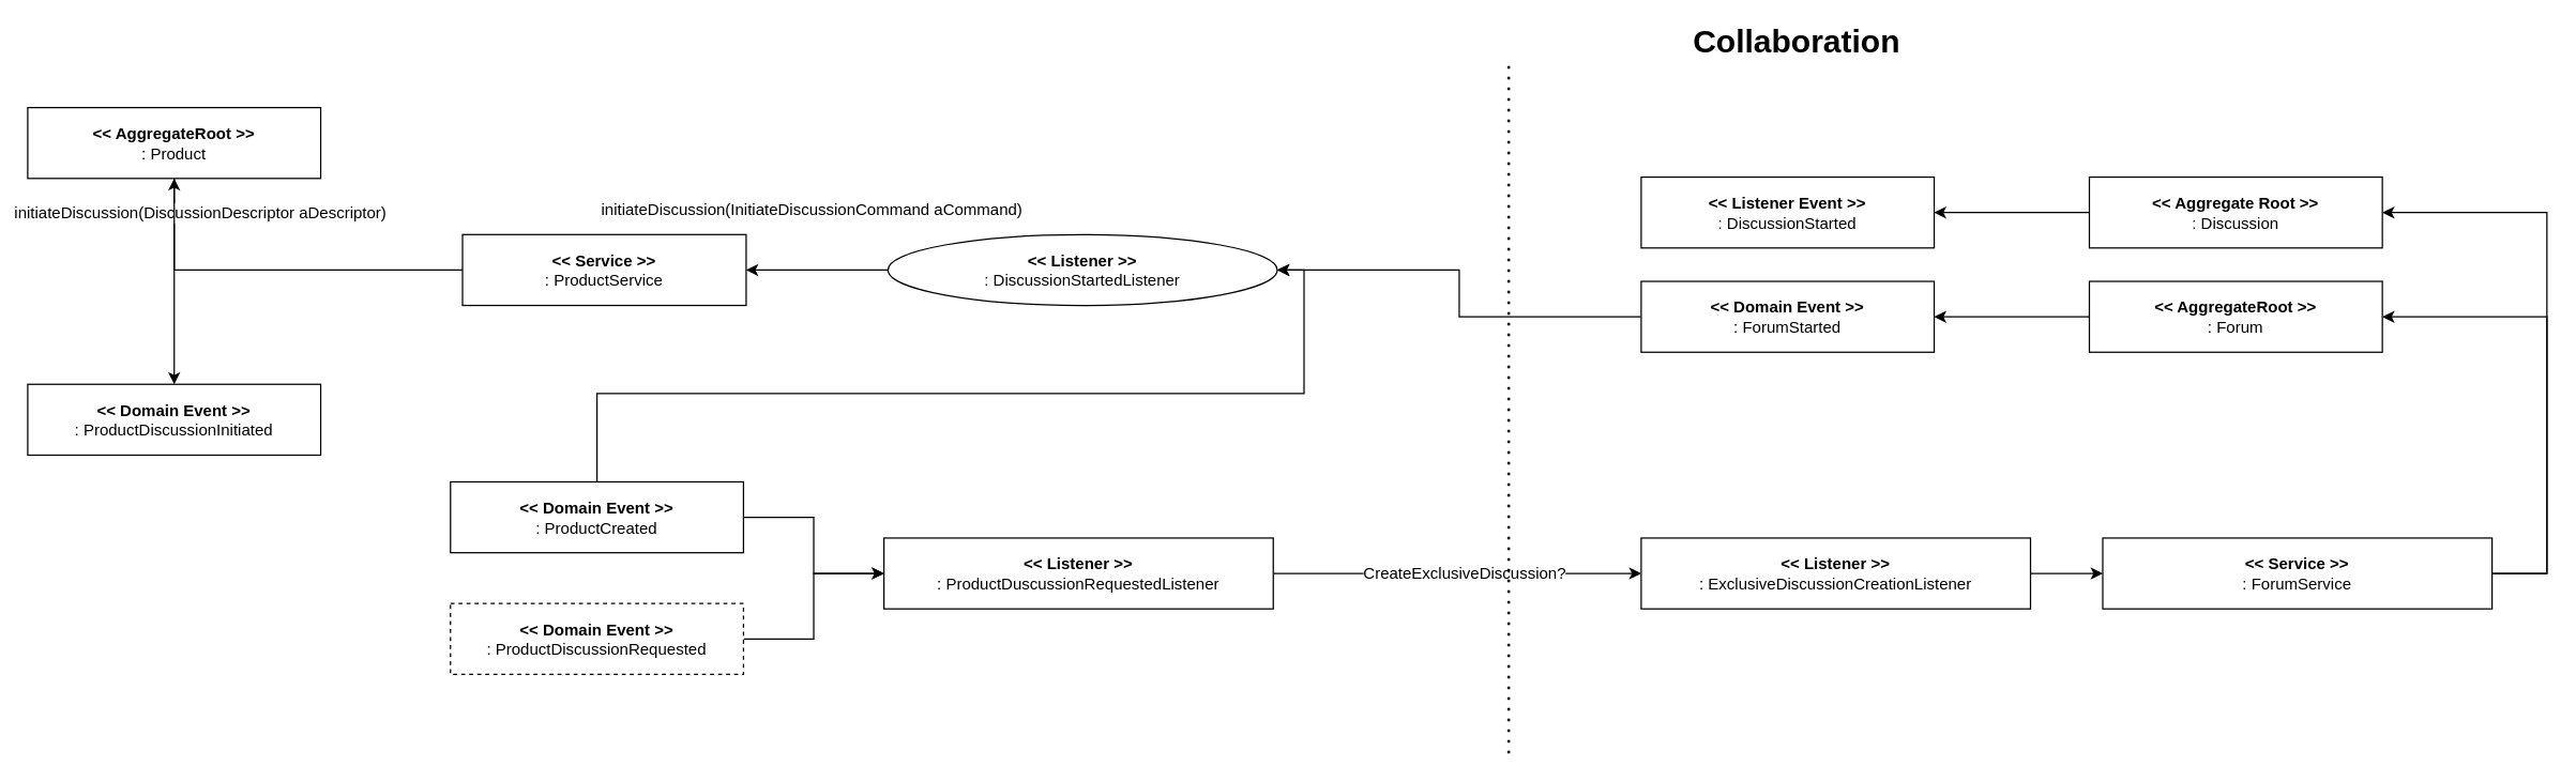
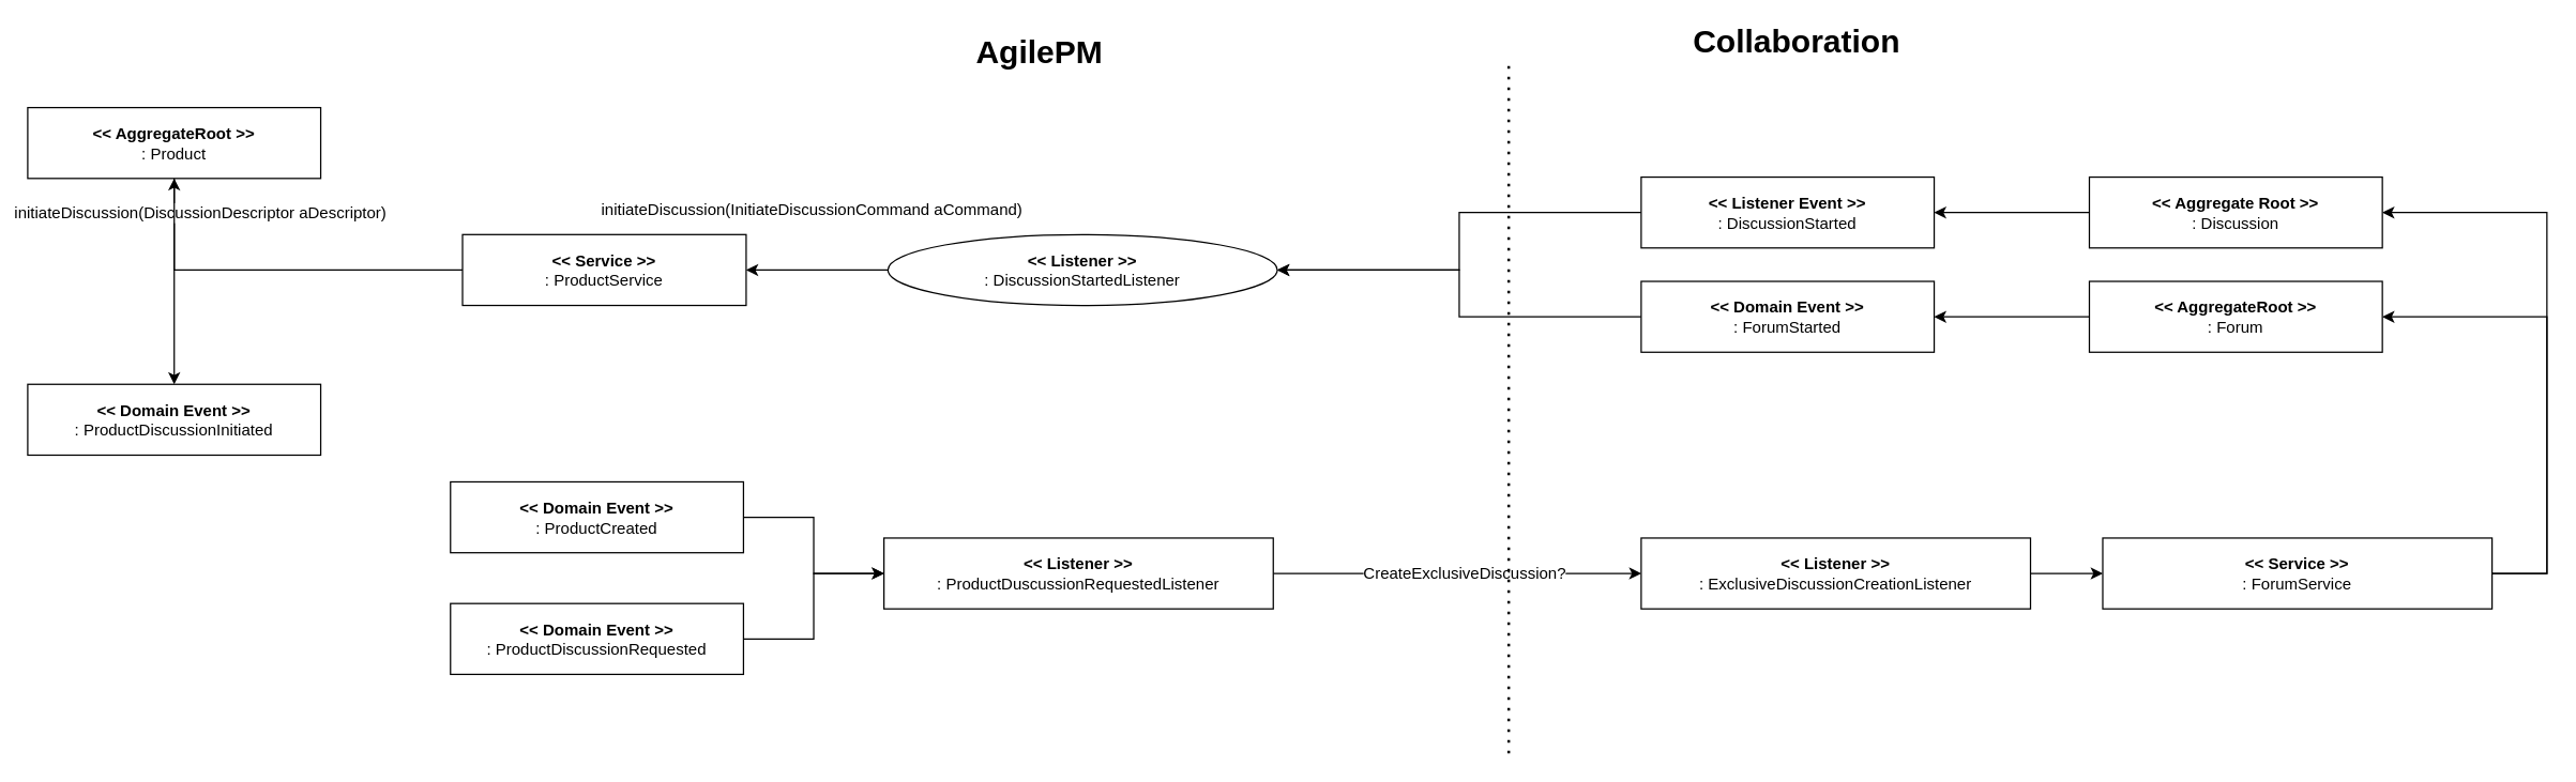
  <mxCell id="0" />
  <mxCell id="1" parent="0" />
  <mxCell id="2" style="edgeStyle=orthogonalEdgeStyle;rounded=0;orthogonalLoop=1;jettySize=auto;html=1;exitX=0;exitY=0.5;exitDx=0;exitDy=0;entryX=1;entryY=0.5;entryDx=0;entryDy=0;fontSize=24;endArrow=none;endFill=0;startArrow=classic;startFill=1;" edge="1" parent="1" source="6" target="9"><mxGeometry relative="1" as="geometry" /></mxCell>
  <mxCell id="3" style="edgeStyle=orthogonalEdgeStyle;rounded=0;orthogonalLoop=1;jettySize=auto;html=1;exitX=0;exitY=0.5;exitDx=0;exitDy=0;entryX=1;entryY=0.5;entryDx=0;entryDy=0;fontSize=24;endArrow=none;endFill=0;startArrow=classic;startFill=1;" edge="1" parent="1" source="6" target="10"><mxGeometry relative="1" as="geometry" /></mxCell>
  <mxCell id="4" style="edgeStyle=orthogonalEdgeStyle;rounded=0;orthogonalLoop=1;jettySize=auto;html=1;exitX=1;exitY=0.5;exitDx=0;exitDy=0;entryX=0;entryY=0.5;entryDx=0;entryDy=0;fontSize=24;startArrow=none;startFill=0;endArrow=classic;endFill=1;" edge="1" parent="1" source="6" target="18"><mxGeometry relative="1" as="geometry" /></mxCell>
  <mxCell id="5" value="&lt;font style=&quot;font-size: 12px;&quot;&gt;CreateExclusiveDiscussion?&lt;/font&gt;" style="edgeLabel;html=1;align=center;verticalAlign=middle;resizable=0;points=[];fontSize=24;" vertex="1" connectable="0" parent="4"><mxGeometry x="-0.142" y="2" relative="1" as="geometry"><mxPoint x="24" y="-2" as="offset" /></mxGeometry></mxCell>
  <mxCell id="6" value="&lt;b&gt;&amp;lt;&amp;lt; Listener &amp;gt;&amp;gt;&lt;/b&gt;&lt;br&gt;: ProductDuscussionRequestedListener" style="rounded=0;whiteSpace=wrap;html=1;" vertex="1" parent="1"><mxGeometry x="660" y="402" width="291" height="53" as="geometry" /></mxCell>
  <mxCell id="7" value="" style="endArrow=none;dashed=1;html=1;dashPattern=1 3;strokeWidth=2;rounded=0;" edge="1" parent="1"><mxGeometry width="50" height="50" relative="1" as="geometry"><mxPoint x="1127" y="563" as="sourcePoint" /><mxPoint x="1127" y="46" as="targetPoint" /></mxGeometry></mxCell>
+ <mxCell id="8" value="&lt;font style=&quot;font-size: 24px;&quot;&gt;&lt;b&gt;AgilePM&lt;/b&gt;&lt;/font&gt;" style="text;html=1;align=center;verticalAlign=middle;resizable=0;points=[];autosize=1;strokeColor=none;fillColor=none;" vertex="1" parent="1"><mxGeometry x="723" y="28" width="105" height="22" as="geometry" /></mxCell>
  <mxCell id="9" value="&lt;b&gt;&amp;lt;&amp;lt; Domain Event &amp;gt;&amp;gt;&lt;/b&gt;&lt;br&gt;: ProductCreated" style="rounded=0;whiteSpace=wrap;html=1;" vertex="1" parent="1"><mxGeometry x="336" y="360" width="219" height="53" as="geometry" /></mxCell>
- <mxCell id="10" value="&lt;b&gt;&amp;lt;&amp;lt; Domain Event &amp;gt;&amp;gt;&lt;/b&gt;&lt;br&gt;: ProductDiscussionRequested" style="rounded=0;whiteSpace=wrap;html=1;dashed=1;" vertex="1" parent="1"><mxGeometry x="336" y="451" width="219" height="53" as="geometry" /></mxCell>
- <mxCell id="11" style="edgeStyle=orthogonalEdgeStyle;rounded=0;orthogonalLoop=1;jettySize=auto;html=1;exitX=1;exitY=0.5;exitDx=0;exitDy=0;fontSize=24;endArrow=none;endFill=0;startArrow=classic;startFill=1;" edge="1" parent="1" source="14" target="9"><mxGeometry relative="1" as="geometry" /></mxCell>
+ <mxCell id="10" value="&lt;b&gt;&amp;lt;&amp;lt; Domain Event &amp;gt;&amp;gt;&lt;/b&gt;&lt;br&gt;: ProductDiscussionRequested" style="rounded=0;whiteSpace=wrap;html=1;" vertex="1" parent="1"><mxGeometry x="336" y="451" width="219" height="53" as="geometry" /></mxCell>
+ <mxCell id="11" style="edgeStyle=orthogonalEdgeStyle;rounded=0;orthogonalLoop=1;jettySize=auto;html=1;exitX=1;exitY=0.5;exitDx=0;exitDy=0;entryX=0;entryY=0.5;entryDx=0;entryDy=0;fontSize=24;endArrow=none;endFill=0;startArrow=classic;startFill=1;" edge="1" parent="1" source="14" target="15"><mxGeometry relative="1" as="geometry" /></mxCell>
  <mxCell id="12" style="edgeStyle=orthogonalEdgeStyle;rounded=0;orthogonalLoop=1;jettySize=auto;html=1;exitX=0;exitY=0.5;exitDx=0;exitDy=0;entryX=1;entryY=0.5;entryDx=0;entryDy=0;fontSize=12;startArrow=none;startFill=0;endArrow=classic;endFill=1;" edge="1" parent="1" source="14" target="30"><mxGeometry relative="1" as="geometry" /></mxCell>
  <mxCell id="13" value="initiateDiscussion(InitiateDiscussionCommand aCommand)" style="edgeLabel;html=1;align=center;verticalAlign=middle;resizable=0;points=[];fontSize=12;" vertex="1" connectable="0" parent="12"><mxGeometry x="0.116" y="-1" relative="1" as="geometry"><mxPoint x="1" y="-44" as="offset" /></mxGeometry></mxCell>
  <mxCell id="14" value="&lt;b&gt;&amp;lt;&amp;lt; Listener &amp;gt;&amp;gt;&lt;/b&gt;&lt;br&gt;: DiscussionStartedListener" style="ellipse;whiteSpace=wrap;html=1;" vertex="1" parent="1"><mxGeometry x="663" y="175" width="291" height="53" as="geometry" /></mxCell>
  <mxCell id="15" value="&lt;b&gt;&amp;lt;&amp;lt; Listener Event &amp;gt;&amp;gt;&lt;/b&gt;&lt;br&gt;: DiscussionStarted" style="rounded=0;whiteSpace=wrap;html=1;" vertex="1" parent="1"><mxGeometry x="1226" y="132" width="219" height="53" as="geometry" /></mxCell>
  <mxCell id="16" value="&lt;font style=&quot;font-size: 24px;&quot;&gt;&lt;b&gt;Collaboration&lt;/b&gt;&lt;/font&gt;" style="text;html=1;align=center;verticalAlign=middle;resizable=0;points=[];autosize=1;strokeColor=none;fillColor=none;" vertex="1" parent="1"><mxGeometry x="1259" y="20" width="165" height="22" as="geometry" /></mxCell>
  <mxCell id="17" style="edgeStyle=orthogonalEdgeStyle;rounded=0;orthogonalLoop=1;jettySize=auto;html=1;exitX=1;exitY=0.5;exitDx=0;exitDy=0;fontSize=12;startArrow=none;startFill=0;endArrow=classic;endFill=1;" edge="1" parent="1" source="18" target="23"><mxGeometry relative="1" as="geometry" /></mxCell>
  <mxCell id="18" value="&lt;b&gt;&amp;lt;&amp;lt; Listener &amp;gt;&amp;gt;&lt;/b&gt;&lt;br&gt;: ExclusiveDiscussionCreationListener" style="rounded=0;whiteSpace=wrap;html=1;" vertex="1" parent="1"><mxGeometry x="1226" y="402" width="291" height="53" as="geometry" /></mxCell>
  <mxCell id="19" style="edgeStyle=orthogonalEdgeStyle;rounded=0;orthogonalLoop=1;jettySize=auto;html=1;exitX=0;exitY=0.5;exitDx=0;exitDy=0;entryX=1;entryY=0.5;entryDx=0;entryDy=0;fontSize=12;startArrow=none;startFill=0;endArrow=classic;endFill=1;" edge="1" parent="1" source="20" target="14"><mxGeometry relative="1" as="geometry" /></mxCell>
  <mxCell id="20" value="&lt;b&gt;&amp;lt;&amp;lt; Domain Event &amp;gt;&amp;gt;&lt;/b&gt;&lt;br&gt;: ForumStarted" style="rounded=0;whiteSpace=wrap;html=1;" vertex="1" parent="1"><mxGeometry x="1226" y="210" width="219" height="53" as="geometry" /></mxCell>
  <mxCell id="21" style="edgeStyle=orthogonalEdgeStyle;rounded=0;orthogonalLoop=1;jettySize=auto;html=1;exitX=1;exitY=0.5;exitDx=0;exitDy=0;entryX=1;entryY=0.5;entryDx=0;entryDy=0;fontSize=12;startArrow=none;startFill=0;endArrow=classic;endFill=1;" edge="1" parent="1" source="23" target="27"><mxGeometry relative="1" as="geometry"><Array as="points"><mxPoint x="1903" y="429" /><mxPoint x="1903" y="237" /></Array></mxGeometry></mxCell>
  <mxCell id="22" style="edgeStyle=orthogonalEdgeStyle;rounded=0;orthogonalLoop=1;jettySize=auto;html=1;exitX=1;exitY=0.5;exitDx=0;exitDy=0;entryX=1;entryY=0.5;entryDx=0;entryDy=0;fontSize=12;startArrow=none;startFill=0;endArrow=classic;endFill=1;" edge="1" parent="1" source="23" target="25"><mxGeometry relative="1" as="geometry"><Array as="points"><mxPoint x="1903" y="429" /><mxPoint x="1903" y="159" /></Array></mxGeometry></mxCell>
  <mxCell id="23" value="&lt;b&gt;&amp;lt;&amp;lt; Service &amp;gt;&amp;gt;&lt;/b&gt;&lt;br&gt;: ForumService" style="rounded=0;whiteSpace=wrap;html=1;" vertex="1" parent="1"><mxGeometry x="1571" y="402" width="291" height="53" as="geometry" /></mxCell>
  <mxCell id="24" style="edgeStyle=orthogonalEdgeStyle;rounded=0;orthogonalLoop=1;jettySize=auto;html=1;exitX=0;exitY=0.5;exitDx=0;exitDy=0;entryX=1;entryY=0.5;entryDx=0;entryDy=0;fontSize=12;startArrow=none;startFill=0;endArrow=classic;endFill=1;" edge="1" parent="1" source="25" target="15"><mxGeometry relative="1" as="geometry" /></mxCell>
  <mxCell id="25" value="&lt;b&gt;&amp;lt;&amp;lt; Aggregate Root &amp;gt;&amp;gt;&lt;/b&gt;&lt;br&gt;: Discussion" style="rounded=0;whiteSpace=wrap;html=1;" vertex="1" parent="1"><mxGeometry x="1561" y="132" width="219" height="53" as="geometry" /></mxCell>
  <mxCell id="26" style="edgeStyle=orthogonalEdgeStyle;rounded=0;orthogonalLoop=1;jettySize=auto;html=1;exitX=0;exitY=0.5;exitDx=0;exitDy=0;entryX=1;entryY=0.5;entryDx=0;entryDy=0;fontSize=12;startArrow=none;startFill=0;endArrow=classic;endFill=1;" edge="1" parent="1" source="27" target="20"><mxGeometry relative="1" as="geometry" /></mxCell>
  <mxCell id="27" value="&lt;b&gt;&amp;lt;&amp;lt; AggregateRoot &amp;gt;&amp;gt;&lt;/b&gt;&lt;br&gt;: Forum" style="rounded=0;whiteSpace=wrap;html=1;" vertex="1" parent="1"><mxGeometry x="1561" y="210" width="219" height="53" as="geometry" /></mxCell>
  <mxCell id="28" style="edgeStyle=orthogonalEdgeStyle;rounded=0;orthogonalLoop=1;jettySize=auto;html=1;exitX=0;exitY=0.5;exitDx=0;exitDy=0;fontSize=12;startArrow=none;startFill=0;endArrow=classic;endFill=1;" edge="1" parent="1" source="30" target="32"><mxGeometry relative="1" as="geometry" /></mxCell>
  <mxCell id="29" value="initiateDiscussion(DiscussionDescriptor aDescriptor)" style="edgeLabel;html=1;align=center;verticalAlign=middle;resizable=0;points=[];fontSize=12;" vertex="1" connectable="0" parent="28"><mxGeometry x="0.264" relative="1" as="geometry"><mxPoint x="-18" y="-43" as="offset" /></mxGeometry></mxCell>
  <mxCell id="30" value="&lt;b&gt;&amp;lt;&amp;lt; Service &amp;gt;&amp;gt;&lt;/b&gt;&lt;br&gt;: ProductService" style="rounded=0;whiteSpace=wrap;html=1;" vertex="1" parent="1"><mxGeometry x="345" y="175" width="212" height="53" as="geometry" /></mxCell>
  <mxCell id="31" style="edgeStyle=orthogonalEdgeStyle;rounded=0;orthogonalLoop=1;jettySize=auto;html=1;exitX=0.5;exitY=1;exitDx=0;exitDy=0;entryX=0.5;entryY=0;entryDx=0;entryDy=0;fontSize=12;startArrow=none;startFill=0;endArrow=classic;endFill=1;" edge="1" parent="1" source="32" target="33"><mxGeometry relative="1" as="geometry" /></mxCell>
  <mxCell id="32" value="&lt;b&gt;&amp;lt;&amp;lt; AggregateRoot &amp;gt;&amp;gt;&lt;/b&gt;&lt;br&gt;: Product" style="rounded=0;whiteSpace=wrap;html=1;" vertex="1" parent="1"><mxGeometry x="20" y="80" width="219" height="53" as="geometry" /></mxCell>
  <mxCell id="33" value="&lt;b&gt;&amp;lt;&amp;lt; Domain Event &amp;gt;&amp;gt;&lt;/b&gt;&lt;br&gt;: ProductDiscussionInitiated" style="rounded=0;whiteSpace=wrap;html=1;" vertex="1" parent="1"><mxGeometry x="20" y="287" width="219" height="53" as="geometry" /></mxCell>
